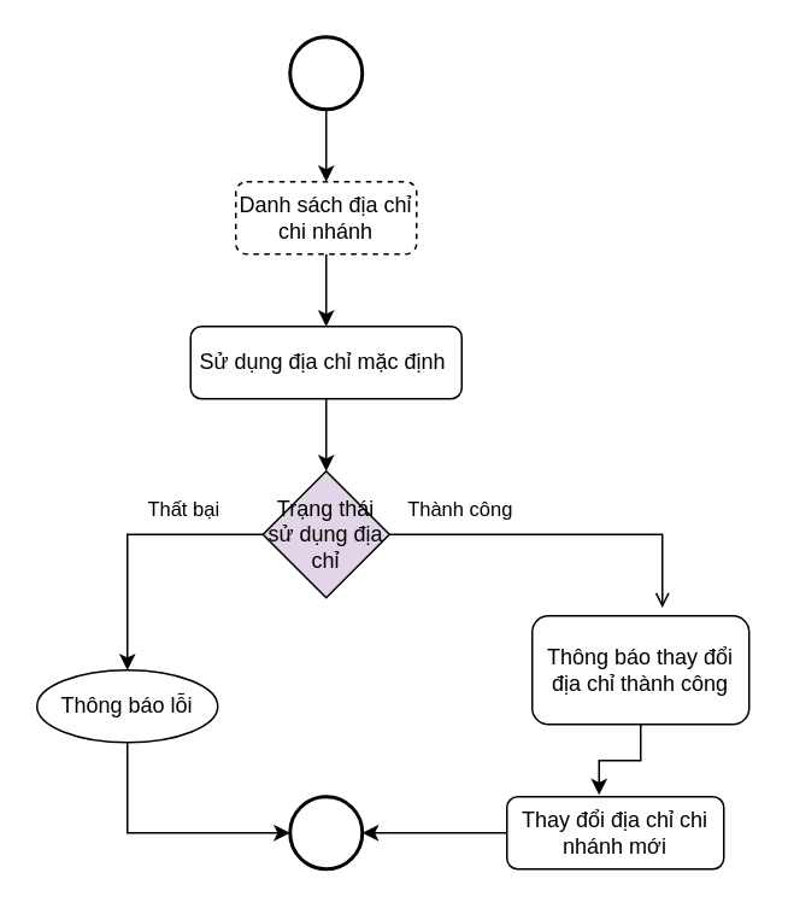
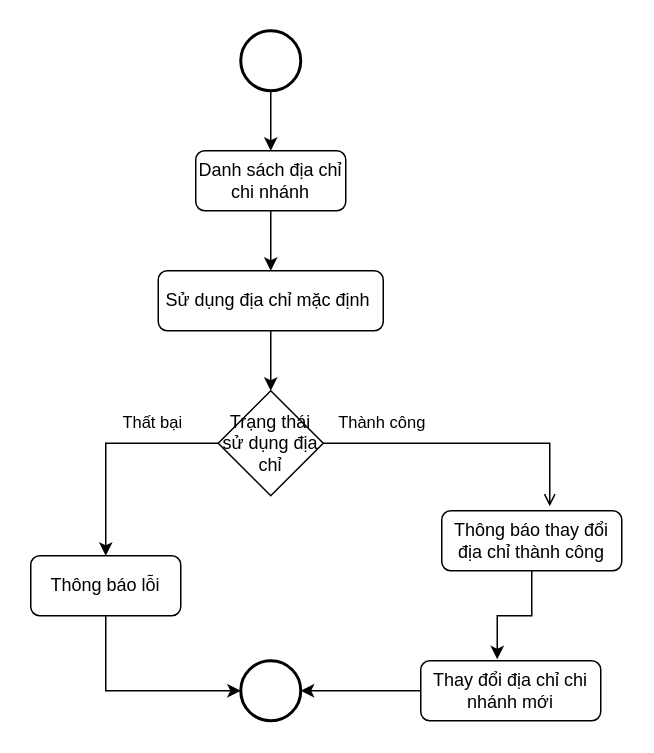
  <mxCell id="0" />
  <mxCell id="1" parent="0" />
  <mxCell id="2" style="edgeStyle=orthogonalEdgeStyle;rounded=0;orthogonalLoop=1;jettySize=auto;html=1;entryX=0.5;entryY=0;entryDx=0;entryDy=0;" edge="1" parent="1" source="3" target="5"><mxGeometry relative="1" as="geometry" /></mxCell>
  <mxCell id="3" value="" style="strokeWidth=2;html=1;shape=mxgraph.flowchart.start_2;whiteSpace=wrap;" parent="1" vertex="1"><mxGeometry x="160" y="20" width="40" height="40" as="geometry" /></mxCell>
  <mxCell id="4" style="edgeStyle=orthogonalEdgeStyle;rounded=0;orthogonalLoop=1;jettySize=auto;html=1;" parent="1" source="5" target="7" edge="1"><mxGeometry relative="1" as="geometry" /></mxCell>
- <mxCell id="5" value="Danh sách địa chỉ chi nhánh" style="rounded=1;whiteSpace=wrap;html=1;dashed=1;" parent="1" vertex="1"><mxGeometry x="130" y="100" width="100" height="40" as="geometry" /></mxCell>
+ <mxCell id="5" value="Danh sách địa chỉ chi nhánh" style="rounded=1;whiteSpace=wrap;html=1;" parent="1" vertex="1"><mxGeometry x="130" y="100" width="100" height="40" as="geometry" /></mxCell>
  <mxCell id="6" style="edgeStyle=orthogonalEdgeStyle;rounded=0;orthogonalLoop=1;jettySize=auto;html=1;" parent="1" source="7" target="10" edge="1"><mxGeometry relative="1" as="geometry" /></mxCell>
  <mxCell id="7" value="Sử dụng địa chỉ mặc định&amp;nbsp;" style="rounded=1;whiteSpace=wrap;html=1;" parent="1" vertex="1"><mxGeometry x="105" y="180" width="150" height="40" as="geometry" /></mxCell>
  <mxCell id="8" style="edgeStyle=orthogonalEdgeStyle;rounded=0;orthogonalLoop=1;jettySize=auto;html=1;entryX=0.5;entryY=0;entryDx=0;entryDy=0;" parent="1" source="10" target="11" edge="1"><mxGeometry relative="1" as="geometry" /></mxCell>
  <mxCell id="9" value="Thất bại" style="edgeLabel;html=1;align=center;verticalAlign=middle;resizable=0;points=[];" parent="8" vertex="1" connectable="0"><mxGeometry x="-0.36" relative="1" as="geometry"><mxPoint x="3" y="-15" as="offset" /></mxGeometry></mxCell>
- <mxCell id="10" value="Trạng thái sử dụng địa chỉ" style="rhombus;whiteSpace=wrap;html=1;fillColor=#e1d5e7;" parent="1" vertex="1"><mxGeometry x="145" y="260" width="70" height="70" as="geometry" /></mxCell>
- <mxCell id="11" value="Thông báo lỗi" style="ellipse;whiteSpace=wrap;html=1;" parent="1" vertex="1"><mxGeometry x="20" y="370" width="100" height="40" as="geometry" /></mxCell>
+ <mxCell id="10" value="Trạng thái sử dụng địa chỉ" style="rhombus;whiteSpace=wrap;html=1;" parent="1" vertex="1"><mxGeometry x="145" y="260" width="70" height="70" as="geometry" /></mxCell>
+ <mxCell id="11" value="Thông báo lỗi" style="rounded=1;whiteSpace=wrap;html=1;" parent="1" vertex="1"><mxGeometry x="20" y="370" width="100" height="40" as="geometry" /></mxCell>
  <mxCell id="12" value="" style="strokeWidth=2;html=1;shape=mxgraph.flowchart.start_2;whiteSpace=wrap;" parent="1" vertex="1"><mxGeometry x="160" y="440" width="40" height="40" as="geometry" /></mxCell>
- <mxCell id="13" value="Thông báo thay đổi địa chỉ thành công" style="rounded=1;whiteSpace=wrap;html=1;" parent="1" vertex="1"><mxGeometry x="294" y="340" width="120" height="60" as="geometry" /></mxCell>
+ <mxCell id="13" value="Thông báo thay đổi địa chỉ thành công" style="rounded=1;whiteSpace=wrap;html=1;" parent="1" vertex="1"><mxGeometry x="294" y="340" width="120" height="40" as="geometry" /></mxCell>
  <mxCell id="14" style="edgeStyle=orthogonalEdgeStyle;rounded=0;orthogonalLoop=1;jettySize=auto;html=1;entryX=0.6;entryY=-0.075;entryDx=0;entryDy=0;entryPerimeter=0;endArrow=open;" parent="1" source="10" target="13" edge="1"><mxGeometry relative="1" as="geometry" /></mxCell>
  <mxCell id="15" value="Thành công" style="edgeLabel;html=1;align=center;verticalAlign=middle;resizable=0;points=[];" parent="14" vertex="1" connectable="0"><mxGeometry x="-0.477" y="-2" relative="1" as="geometry"><mxPoint x="-12" y="-17" as="offset" /></mxGeometry></mxCell>
  <mxCell id="16" value="Thay đổi địa chỉ chi nhánh mới" style="rounded=1;whiteSpace=wrap;html=1;" parent="1" vertex="1"><mxGeometry x="280" y="440" width="120" height="40" as="geometry" /></mxCell>
  <mxCell id="17" style="edgeStyle=orthogonalEdgeStyle;rounded=0;orthogonalLoop=1;jettySize=auto;html=1;entryX=1;entryY=0.5;entryDx=0;entryDy=0;entryPerimeter=0;" parent="1" source="16" target="12" edge="1"><mxGeometry relative="1" as="geometry" /></mxCell>
  <mxCell id="18" style="edgeStyle=orthogonalEdgeStyle;rounded=0;orthogonalLoop=1;jettySize=auto;html=1;exitX=0.5;exitY=1;exitDx=0;exitDy=0;entryX=0;entryY=0.5;entryDx=0;entryDy=0;entryPerimeter=0;" parent="1" source="11" target="12" edge="1"><mxGeometry relative="1" as="geometry" /></mxCell>
  <mxCell id="19" style="edgeStyle=orthogonalEdgeStyle;rounded=0;orthogonalLoop=1;jettySize=auto;html=1;entryX=0.425;entryY=-0.025;entryDx=0;entryDy=0;entryPerimeter=0;" parent="1" source="13" target="16" edge="1"><mxGeometry relative="1" as="geometry" /></mxCell>
